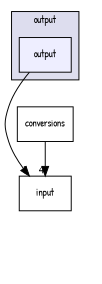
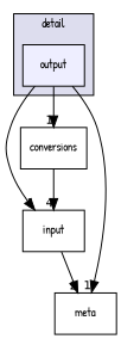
  digraph {
    compound=true
    fontname="Patrick Hand"
    node [fontname="Patrick Hand" fontsize=10 shape=box]
    edge [fontname="Patrick Hand" headlabel=1 labeldistance=1.5 labelfontname=Helvetica labelfontsize=10]
    n1 [fillcolor="#eeeeff" label=output pencolor=black style=filled]
    n2 [label=input]
    n3 [label=conversions]
+   n4 [label=meta]
    subgraph cluster_1 {
      bgcolor="#ddddee"
      fontsize=10
-     label=output
+     label=detail
      pencolor=black
      n1
    }
    n1 -> n2
+   n1 -> n3
+   n1 -> n4
+   n2 -> n4 [headlabel=2]
    n3 -> n2 [headlabel=4]
  }
